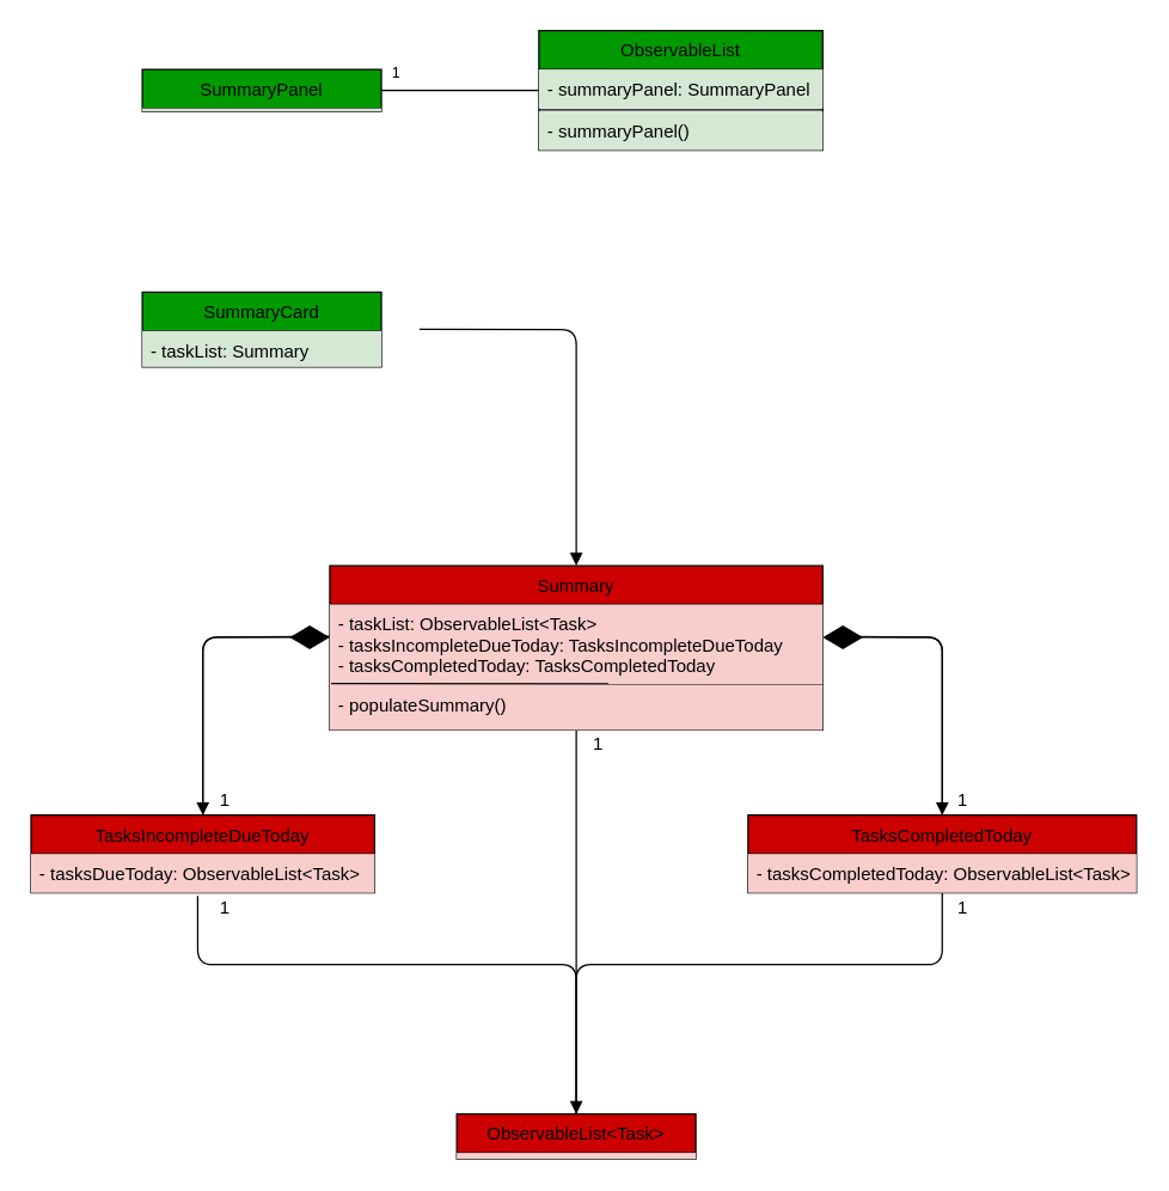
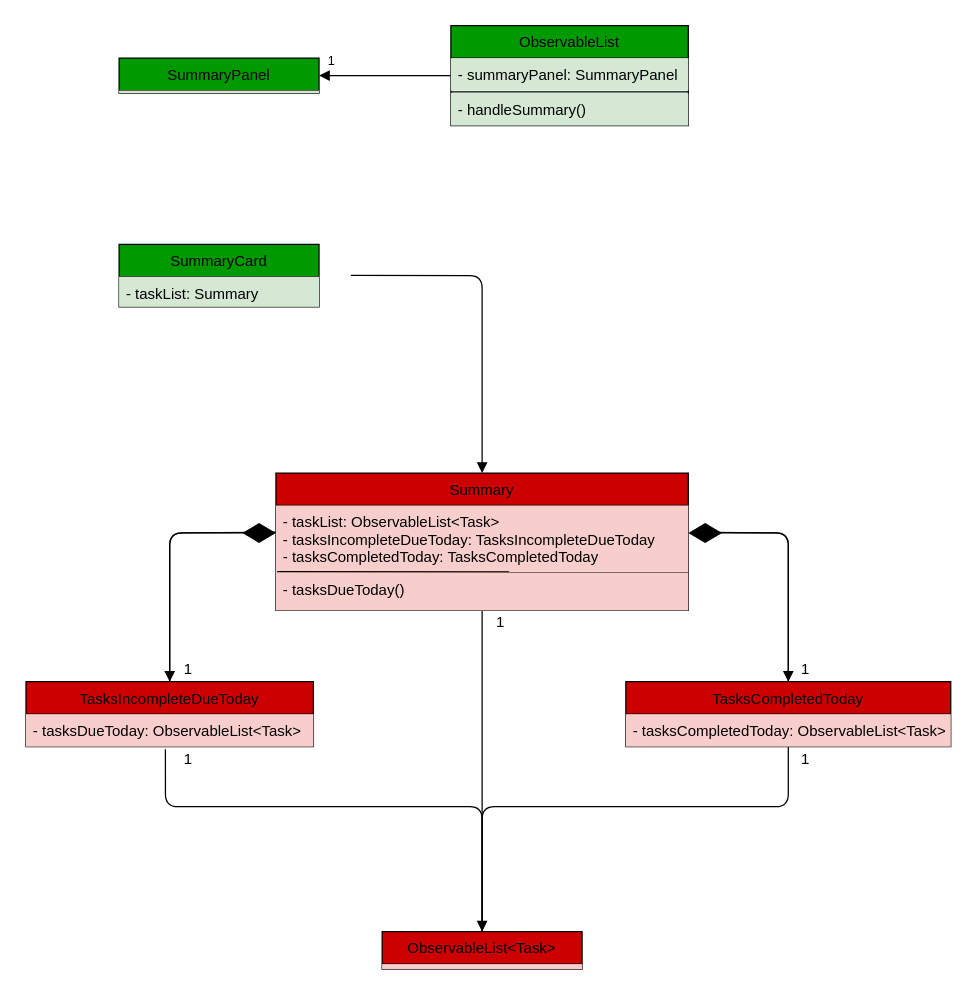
  <mxCell id="0" />
  <mxCell id="1" parent="0" />
  <mxCell id="2" value="" style="endArrow=diamondThin;endFill=1;endSize=24;html=1;exitX=0.5;exitY=0;exitDx=0;exitDy=0;" edge="1" parent="1" source="18"><mxGeometry width="160" relative="1" as="geometry"><mxPoint x="40" y="425" as="sourcePoint" /><mxPoint x="220" y="426" as="targetPoint" /><Array as="points"><mxPoint x="135" y="426" /></Array></mxGeometry></mxCell>
  <mxCell id="3" value="" style="endArrow=diamondThin;endFill=1;endSize=24;html=1;exitX=0.5;exitY=0;exitDx=0;exitDy=0;" edge="1" parent="1" source="20"><mxGeometry width="160" relative="1" as="geometry"><mxPoint x="600" y="425" as="sourcePoint" /><mxPoint x="550" y="426" as="targetPoint" /><Array as="points"><mxPoint x="630" y="426" /></Array></mxGeometry></mxCell>
  <mxCell id="4" value="" style="html=1;verticalAlign=bottom;endArrow=block;entryX=0.5;entryY=0;entryDx=0;entryDy=0;exitX=0;exitY=0.396;exitDx=0;exitDy=0;exitPerimeter=0;" edge="1" parent="1" source="23" target="18"><mxGeometry width="80" relative="1" as="geometry"><mxPoint x="135" y="445" as="sourcePoint" /><mxPoint x="120" y="505" as="targetPoint" /><Array as="points"><mxPoint x="135" y="426" /></Array></mxGeometry></mxCell>
  <mxCell id="5" value="" style="html=1;verticalAlign=bottom;endArrow=block;exitX=1.007;exitY=0.396;exitDx=0;exitDy=0;entryX=0.5;entryY=0;entryDx=0;entryDy=0;exitPerimeter=0;" edge="1" parent="1" source="23" target="20"><mxGeometry width="80" relative="1" as="geometry"><mxPoint x="660" y="435" as="sourcePoint" /><mxPoint x="740" y="435" as="targetPoint" /><Array as="points"><mxPoint x="630" y="426" /></Array></mxGeometry></mxCell>
- <mxCell id="6" value="" style="endArrow=none;endFill=1;html=1;edgeStyle=orthogonalEdgeStyle;align=left;verticalAlign=top;entryX=1;entryY=0.5;entryDx=0;entryDy=0;" edge="1" parent="1" source="28" target="32"><mxGeometry x="-1" relative="1" as="geometry"><mxPoint x="230" y="155" as="sourcePoint" /><mxPoint x="259" y="94" as="targetPoint" /></mxGeometry></mxCell>
+ <mxCell id="6" value="" style="endArrow=block;endFill=1;html=1;edgeStyle=orthogonalEdgeStyle;align=left;verticalAlign=top;entryX=1;entryY=0.5;entryDx=0;entryDy=0;" edge="1" parent="1" source="28" target="32"><mxGeometry x="-1" relative="1" as="geometry"><mxPoint x="230" y="155" as="sourcePoint" /><mxPoint x="259" y="94" as="targetPoint" /></mxGeometry></mxCell>
  <mxCell id="7" value="1" style="resizable=0;html=1;align=left;verticalAlign=bottom;labelBackgroundColor=#ffffff;fontSize=10;" connectable="0" vertex="1" parent="6"><mxGeometry x="-1" relative="1" as="geometry"><mxPoint x="-100" y="-4" as="offset" /></mxGeometry></mxCell>
  <mxCell id="8" value="1" style="text;html=1;strokeColor=none;fillColor=none;align=center;verticalAlign=middle;whiteSpace=wrap;rounded=0;" vertex="1" parent="1"><mxGeometry x="130" y="525" width="40" height="20" as="geometry" /></mxCell>
  <mxCell id="9" value="1" style="text;html=1;strokeColor=none;fillColor=none;align=center;verticalAlign=middle;whiteSpace=wrap;rounded=0;" vertex="1" parent="1"><mxGeometry x="624" y="525" width="40" height="20" as="geometry" /></mxCell>
  <mxCell id="10" value="" style="endArrow=block;endFill=1;html=1;edgeStyle=orthogonalEdgeStyle;align=left;verticalAlign=top;exitX=0.485;exitY=1.08;exitDx=0;exitDy=0;exitPerimeter=0;entryX=0.5;entryY=0;entryDx=0;entryDy=0;" edge="1" parent="1" source="19" target="34"><mxGeometry x="-1" relative="1" as="geometry"><mxPoint x="140" y="675" as="sourcePoint" /><mxPoint x="300" y="675" as="targetPoint" /><Array as="points"><mxPoint x="132" y="645" /><mxPoint x="385" y="645" /></Array></mxGeometry></mxCell>
  <mxCell id="11" value="" style="resizable=0;html=1;align=left;verticalAlign=bottom;labelBackgroundColor=#ffffff;fontSize=10;" connectable="0" vertex="1" parent="10"><mxGeometry x="-1" relative="1" as="geometry" /></mxCell>
  <mxCell id="12" value="" style="endArrow=none;html=1;edgeStyle=orthogonalEdgeStyle;entryX=0.5;entryY=1;entryDx=0;entryDy=0;exitX=0.5;exitY=0;exitDx=0;exitDy=0;" edge="1" parent="1" source="34" target="20"><mxGeometry relative="1" as="geometry"><mxPoint x="410" y="655" as="sourcePoint" /><mxPoint x="570" y="655" as="targetPoint" /><Array as="points"><mxPoint x="385" y="645" /><mxPoint x="630" y="645" /></Array></mxGeometry></mxCell>
  <mxCell id="13" value="" style="endArrow=none;html=1;edgeStyle=orthogonalEdgeStyle;entryX=0.5;entryY=0;entryDx=0;entryDy=0;exitX=0.5;exitY=1;exitDx=0;exitDy=0;" edge="1" parent="1" source="22" target="34"><mxGeometry relative="1" as="geometry"><mxPoint x="310" y="585" as="sourcePoint" /><mxPoint x="470" y="585" as="targetPoint" /></mxGeometry></mxCell>
  <mxCell id="14" value="1" style="text;html=1;strokeColor=none;fillColor=none;align=center;verticalAlign=middle;whiteSpace=wrap;rounded=0;" vertex="1" parent="1"><mxGeometry x="130" y="597" width="40" height="20" as="geometry" /></mxCell>
  <mxCell id="15" value="1" style="text;html=1;strokeColor=none;fillColor=none;align=center;verticalAlign=middle;whiteSpace=wrap;rounded=0;" vertex="1" parent="1"><mxGeometry x="624" y="597" width="40" height="20" as="geometry" /></mxCell>
  <mxCell id="16" value="1" style="text;html=1;strokeColor=none;fillColor=none;align=center;verticalAlign=middle;whiteSpace=wrap;rounded=0;" vertex="1" parent="1"><mxGeometry x="380" y="488" width="40" height="20" as="geometry" /></mxCell>
  <mxCell id="17" value="" style="html=1;verticalAlign=bottom;endArrow=block;entryX=0.5;entryY=0;entryDx=0;entryDy=0;" edge="1" parent="1" target="22"><mxGeometry x="-0.313" y="53" width="80" relative="1" as="geometry"><mxPoint x="280" y="219.83" as="sourcePoint" /><mxPoint x="360" y="219.83" as="targetPoint" /><Array as="points"><mxPoint x="385" y="220" /></Array><mxPoint as="offset" /></mxGeometry></mxCell>
  <mxCell id="18" value="TasksIncompleteDueToday" style="swimlane;fontStyle=0;align=center;verticalAlign=top;childLayout=stackLayout;horizontal=1;startSize=26;horizontalStack=0;resizeParent=1;resizeParentMax=0;resizeLast=0;collapsible=1;marginBottom=0;fillColor=#CC0000;" vertex="1" parent="1"><mxGeometry x="20" y="545" width="230" height="52" as="geometry" /></mxCell>
  <mxCell id="19" value="- tasksDueToday: ObservableList&lt;Task&gt;" style="text;strokeColor=none;fillColor=#F8CECC;align=left;verticalAlign=top;spacingLeft=4;spacingRight=4;overflow=hidden;rotatable=0;points=[[0,0.5],[1,0.5]];portConstraint=eastwest;" vertex="1" parent="18"><mxGeometry y="26" width="230" height="26" as="geometry" /></mxCell>
  <mxCell id="20" value="TasksCompletedToday" style="swimlane;fontStyle=0;align=center;verticalAlign=top;childLayout=stackLayout;horizontal=1;startSize=26;horizontalStack=0;resizeParent=1;resizeParentMax=0;resizeLast=0;collapsible=1;marginBottom=0;fillColor=#CC0000;" vertex="1" parent="1"><mxGeometry x="500" y="545" width="260" height="52" as="geometry" /></mxCell>
  <mxCell id="21" value="- tasksCompletedToday: ObservableList&lt;Task&gt;" style="text;strokeColor=none;fillColor=#F8CECC;align=left;verticalAlign=top;spacingLeft=4;spacingRight=4;overflow=hidden;rotatable=0;points=[[0,0.5],[1,0.5]];portConstraint=eastwest;" vertex="1" parent="20"><mxGeometry y="26" width="260" height="26" as="geometry" /></mxCell>
  <mxCell id="22" value="Summary" style="swimlane;fontStyle=0;align=center;verticalAlign=top;childLayout=stackLayout;horizontal=1;startSize=26;horizontalStack=0;resizeParent=1;resizeParentMax=0;resizeLast=0;collapsible=1;marginBottom=0;fillColor=#CC0000;" vertex="1" parent="1"><mxGeometry x="220" y="378" width="330" height="110" as="geometry" /></mxCell>
  <mxCell id="23" value="- taskList: ObservableList&lt;Task&gt;&#10;- tasksIncompleteDueToday: TasksIncompleteDueToday&#10;- tasksCompletedToday: TasksCompletedToday" style="text;strokeColor=none;fillColor=#F8CECC;align=left;verticalAlign=top;spacingLeft=4;spacingRight=4;overflow=hidden;rotatable=0;points=[[0,0.5],[1,0.5]];portConstraint=eastwest;" vertex="1" parent="22"><mxGeometry y="26" width="330" height="54" as="geometry" /></mxCell>
- <mxCell id="24" value="- populateSummary()" style="text;strokeColor=none;fillColor=#F8CECC;align=left;verticalAlign=top;spacingLeft=4;spacingRight=4;overflow=hidden;rotatable=0;points=[[0,0.5],[1,0.5]];portConstraint=eastwest;" vertex="1" parent="22"><mxGeometry y="80" width="330" height="30" as="geometry" /></mxCell>
+ <mxCell id="24" value="- tasksDueToday()" style="text;strokeColor=none;fillColor=#F8CECC;align=left;verticalAlign=top;spacingLeft=4;spacingRight=4;overflow=hidden;rotatable=0;points=[[0,0.5],[1,0.5]];portConstraint=eastwest;" vertex="1" parent="22"><mxGeometry y="80" width="330" height="30" as="geometry" /></mxCell>
  <mxCell id="25" value="" style="endArrow=none;html=1;entryX=1.001;entryY=-0.03;entryDx=0;entryDy=0;entryPerimeter=0;" edge="1" parent="22" target="24"><mxGeometry width="50" height="50" relative="1" as="geometry"><mxPoint x="1" y="79" as="sourcePoint" /><mxPoint x="90" y="147" as="targetPoint" /></mxGeometry></mxCell>
  <mxCell id="26" value="SummaryCard" style="swimlane;fontStyle=0;align=center;verticalAlign=top;childLayout=stackLayout;horizontal=1;startSize=26;horizontalStack=0;resizeParent=1;resizeParentMax=0;resizeLast=0;collapsible=1;marginBottom=0;fillColor=#009900;" vertex="1" parent="1"><mxGeometry x="94.5" y="195" width="160" height="50" as="geometry" /></mxCell>
  <mxCell id="27" value="- taskList: Summary" style="text;strokeColor=none;fillColor=#D5E8D4;align=left;verticalAlign=top;spacingLeft=4;spacingRight=4;overflow=hidden;rotatable=0;points=[[0,0.5],[1,0.5]];portConstraint=eastwest;" vertex="1" parent="26"><mxGeometry y="26" width="160" height="24" as="geometry" /></mxCell>
  <mxCell id="28" value="ObservableList" style="swimlane;fontStyle=0;align=center;verticalAlign=top;childLayout=stackLayout;horizontal=1;startSize=26;horizontalStack=0;resizeParent=1;resizeParentMax=0;resizeLast=0;collapsible=1;marginBottom=0;fillColor=#009900;" vertex="1" parent="1"><mxGeometry x="360" y="20" width="190" height="80" as="geometry" /></mxCell>
  <mxCell id="29" value="- summaryPanel: SummaryPanel" style="text;strokeColor=none;fillColor=#D5E8D4;align=left;verticalAlign=top;spacingLeft=4;spacingRight=4;overflow=hidden;rotatable=0;points=[[0,0.5],[1,0.5]];portConstraint=eastwest;" vertex="1" parent="28"><mxGeometry y="26" width="190" height="26" as="geometry" /></mxCell>
  <mxCell id="30" value="" style="line;strokeWidth=1;fillColor=none;align=left;verticalAlign=middle;spacingTop=-1;spacingLeft=3;spacingRight=3;rotatable=0;labelPosition=right;points=[];portConstraint=eastwest;" vertex="1" parent="28"><mxGeometry y="52" width="190" height="2" as="geometry" /></mxCell>
- <mxCell id="31" value="- summaryPanel()" style="text;strokeColor=none;fillColor=#D5E8D4;align=left;verticalAlign=top;spacingLeft=4;spacingRight=4;overflow=hidden;rotatable=0;points=[[0,0.5],[1,0.5]];portConstraint=eastwest;" vertex="1" parent="28"><mxGeometry y="54" width="190" height="26" as="geometry" /></mxCell>
+ <mxCell id="31" value="- handleSummary()" style="text;strokeColor=none;fillColor=#D5E8D4;align=left;verticalAlign=top;spacingLeft=4;spacingRight=4;overflow=hidden;rotatable=0;points=[[0,0.5],[1,0.5]];portConstraint=eastwest;" vertex="1" parent="28"><mxGeometry y="54" width="190" height="26" as="geometry" /></mxCell>
  <mxCell id="32" value="SummaryPanel" style="swimlane;fontStyle=0;align=center;verticalAlign=top;childLayout=stackLayout;horizontal=1;startSize=26;horizontalStack=0;resizeParent=1;resizeParentMax=0;resizeLast=0;collapsible=1;marginBottom=0;fillColor=#009900;" vertex="1" parent="1"><mxGeometry x="94.5" y="46" width="160" height="28" as="geometry"><mxRectangle x="84.5" y="201" width="120" height="26" as="alternateBounds" /></mxGeometry></mxCell>
  <mxCell id="33" value="" style="text;strokeColor=none;fillColor=#D5E8D4;align=left;verticalAlign=top;spacingLeft=4;spacingRight=4;overflow=hidden;rotatable=0;points=[[0,0.5],[1,0.5]];portConstraint=eastwest;" vertex="1" parent="32"><mxGeometry y="26" width="160" height="2" as="geometry" /></mxCell>
  <mxCell id="34" value="ObservableList&lt;Task&gt;" style="swimlane;fontStyle=0;align=center;verticalAlign=top;childLayout=stackLayout;horizontal=1;startSize=26;horizontalStack=0;resizeParent=1;resizeParentMax=0;resizeLast=0;collapsible=1;marginBottom=0;fillColor=#CC0000;" vertex="1" parent="1"><mxGeometry x="305" y="745" width="160" height="30" as="geometry" /></mxCell>
  <mxCell id="35" value="" style="text;strokeColor=none;fillColor=#F8CECC;align=left;verticalAlign=top;spacingLeft=4;spacingRight=4;overflow=hidden;rotatable=0;points=[[0,0.5],[1,0.5]];portConstraint=eastwest;" vertex="1" parent="34"><mxGeometry y="26" width="160" height="4" as="geometry" /></mxCell>
